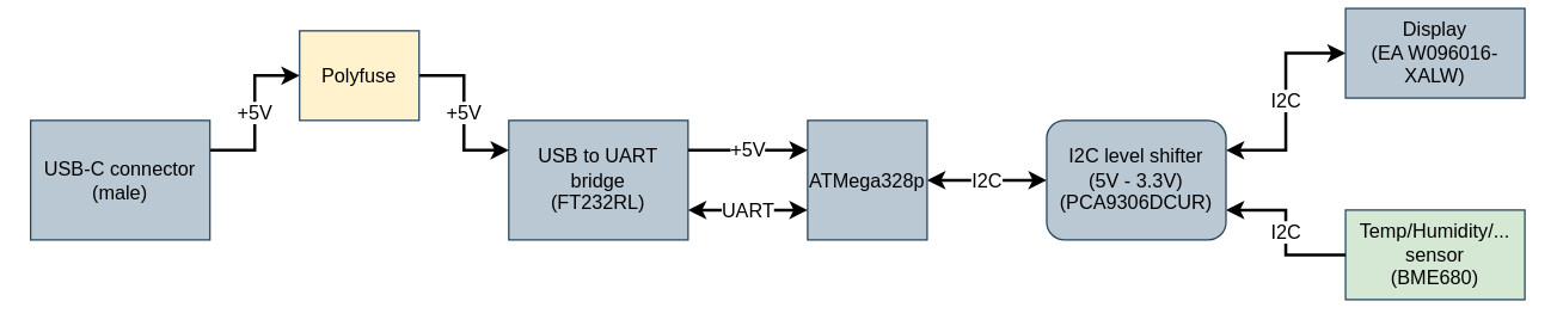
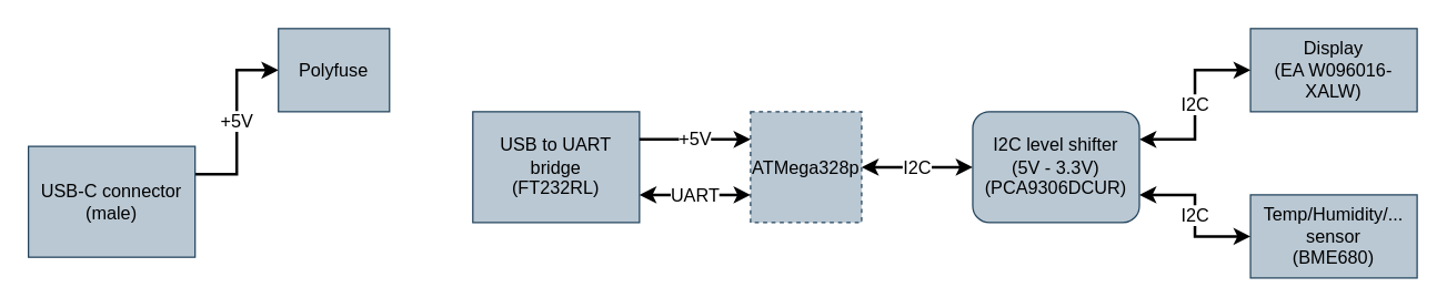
  <mxCell id="0" />
  <mxCell id="1" parent="0" />
- <mxCell id="2" value="ATMega328p" style="whiteSpace=wrap;html=1;aspect=fixed;fillColor=#bac8d3;strokeColor=#23445d;fontSize=13;" parent="1" vertex="1"><mxGeometry x="540" y="80" width="80" height="80" as="geometry" /></mxCell>
+ <mxCell id="2" value="ATMega328p" style="whiteSpace=wrap;html=1;aspect=fixed;fillColor=#bac8d3;strokeColor=#23445d;fontSize=13;dashed=1;" parent="1" vertex="1"><mxGeometry x="540" y="80" width="80" height="80" as="geometry" /></mxCell>
  <mxCell id="3" value="+5V" style="edgeStyle=orthogonalEdgeStyle;rounded=0;orthogonalLoop=1;jettySize=auto;html=1;exitX=1;exitY=0.25;exitDx=0;exitDy=0;entryX=0;entryY=0.5;entryDx=0;entryDy=0;strokeWidth=2;fontSize=13;" parent="1" source="4" target="7" edge="1"><mxGeometry relative="1" as="geometry" /></mxCell>
- <mxCell id="4" value="USB-C connector&lt;br style=&quot;font-size: 13px;&quot;&gt;(male)" style="rounded=0;whiteSpace=wrap;html=1;fillColor=#bac8d3;strokeColor=#23445d;fontSize=13;" parent="1" vertex="1"><mxGeometry x="20" y="80" width="120" height="80" as="geometry" /></mxCell>
+ <mxCell id="4" value="USB-C connector&lt;br style=&quot;font-size: 13px;&quot;&gt;(male)" style="rounded=0;whiteSpace=wrap;html=1;fillColor=#bac8d3;strokeColor=#23445d;fontSize=13;" parent="1" vertex="1"><mxGeometry x="20" y="105" width="120" height="80" as="geometry" /></mxCell>
  <mxCell id="5" value="USB to UART bridge&lt;br style=&quot;font-size: 13px;&quot;&gt;(FT232RL)" style="rounded=0;whiteSpace=wrap;html=1;fillColor=#bac8d3;strokeColor=#23445d;fontSize=13;" parent="1" vertex="1"><mxGeometry x="340" y="80" width="120" height="80" as="geometry" /></mxCell>
- <mxCell id="6" value="+5V" style="edgeStyle=orthogonalEdgeStyle;rounded=0;orthogonalLoop=1;jettySize=auto;html=1;exitX=1;exitY=0.5;exitDx=0;exitDy=0;entryX=0;entryY=0.25;entryDx=0;entryDy=0;strokeWidth=2;fontSize=13;" parent="1" source="7" target="5" edge="1"><mxGeometry relative="1" as="geometry" /></mxCell>
- <mxCell id="7" value="Polyfuse" style="rounded=0;whiteSpace=wrap;html=1;fillColor=#fff2cc;strokeColor=#23445d;fontSize=13;" parent="1" vertex="1"><mxGeometry x="200" y="20" width="80" height="60" as="geometry" /></mxCell>
+ <mxCell id="7" value="Polyfuse" style="rounded=0;whiteSpace=wrap;html=1;fillColor=#bac8d3;strokeColor=#23445d;fontSize=13;" parent="1" vertex="1"><mxGeometry x="200" y="20" width="80" height="60" as="geometry" /></mxCell>
  <mxCell id="8" value="UART" style="endArrow=classic;html=1;rounded=0;startArrow=classic;startFill=1;strokeWidth=2;exitX=0;exitY=0.75;exitDx=0;exitDy=0;fontSize=13;" parent="1" source="2" edge="1"><mxGeometry width="50" height="50" relative="1" as="geometry"><mxPoint x="460" y="100" as="sourcePoint" /><mxPoint x="460" y="140" as="targetPoint" /></mxGeometry></mxCell>
  <mxCell id="9" value="+5V" style="endArrow=none;html=1;rounded=0;strokeWidth=2;exitX=0;exitY=0.25;exitDx=0;exitDy=0;startArrow=classic;startFill=1;endFill=0;fontSize=13;" parent="1" source="2" edge="1"><mxGeometry width="50" height="50" relative="1" as="geometry"><mxPoint x="420" y="100" as="sourcePoint" /><mxPoint x="460" y="100" as="targetPoint" /></mxGeometry></mxCell>
  <mxCell id="10" value="I2C" style="edgeStyle=orthogonalEdgeStyle;rounded=0;orthogonalLoop=1;jettySize=auto;html=1;startArrow=classic;startFill=1;endArrow=classic;endFill=1;strokeWidth=2;exitX=1;exitY=0.5;exitDx=0;exitDy=0;entryX=0;entryY=0.5;entryDx=0;entryDy=0;fontSize=13;" parent="1" source="2" target="15" edge="1"><mxGeometry relative="1" as="geometry"><mxPoint x="680" y="280" as="sourcePoint" /></mxGeometry></mxCell>
- <mxCell id="11" value="Temp/Humidity/... sensor&lt;br style=&quot;font-size: 13px;&quot;&gt;(BME680)" style="rounded=0;whiteSpace=wrap;html=1;fillColor=#d5e8d4;strokeColor=#23445d;fontSize=13;" parent="1" vertex="1"><mxGeometry x="900" y="140" width="120" height="60" as="geometry" /></mxCell>
- <mxCell id="12" value="Display&lt;br style=&quot;font-size: 13px;&quot;&gt;(EA W096016-XALW)" style="rounded=0;whiteSpace=wrap;html=1;fillColor=#bac8d3;strokeColor=#23445d;fontSize=13;" parent="1" vertex="1"><mxGeometry x="900" y="5" width="120" height="60" as="geometry" /></mxCell>
- <mxCell id="13" value="I2C" style="edgeStyle=orthogonalEdgeStyle;rounded=0;orthogonalLoop=1;jettySize=auto;html=1;exitX=1;exitY=0.75;exitDx=0;exitDy=0;entryX=0;entryY=0.5;entryDx=0;entryDy=0;startArrow=classic;startFill=1;endArrow=none;endFill=1;strokeWidth=2;fontSize=13;" parent="1" source="15" target="11" edge="1"><mxGeometry relative="1" as="geometry" /></mxCell>
+ <mxCell id="11" value="Temp/Humidity/... sensor&lt;br style=&quot;font-size: 13px;&quot;&gt;(BME680)" style="rounded=0;whiteSpace=wrap;html=1;fillColor=#bac8d3;strokeColor=#23445d;fontSize=13;" parent="1" vertex="1"><mxGeometry x="900" y="140" width="120" height="60" as="geometry" /></mxCell>
+ <mxCell id="12" value="Display&lt;br style=&quot;font-size: 13px;&quot;&gt;(EA W096016-XALW)" style="rounded=0;whiteSpace=wrap;html=1;fillColor=#bac8d3;strokeColor=#23445d;fontSize=13;" parent="1" vertex="1"><mxGeometry x="900" y="20" width="120" height="60" as="geometry" /></mxCell>
+ <mxCell id="13" value="I2C" style="edgeStyle=orthogonalEdgeStyle;rounded=0;orthogonalLoop=1;jettySize=auto;html=1;exitX=1;exitY=0.75;exitDx=0;exitDy=0;entryX=0;entryY=0.5;entryDx=0;entryDy=0;startArrow=classic;startFill=1;endArrow=classic;endFill=1;strokeWidth=2;fontSize=13;" parent="1" source="15" target="11" edge="1"><mxGeometry relative="1" as="geometry" /></mxCell>
  <mxCell id="14" value="I2C" style="edgeStyle=orthogonalEdgeStyle;rounded=0;orthogonalLoop=1;jettySize=auto;html=1;exitX=1;exitY=0.25;exitDx=0;exitDy=0;entryX=0;entryY=0.5;entryDx=0;entryDy=0;startArrow=classic;startFill=1;endArrow=classic;endFill=1;strokeWidth=2;fontSize=13;" parent="1" source="15" target="12" edge="1"><mxGeometry relative="1" as="geometry" /></mxCell>
  <mxCell id="15" value="I2C level shifter&lt;br style=&quot;font-size: 13px;&quot;&gt;(5V - 3.3V)&lt;br style=&quot;font-size: 13px;&quot;&gt;(PCA9306DCUR)" style="whiteSpace=wrap;html=1;fillColor=#bac8d3;strokeColor=#23445d;fontSize=13;rounded=1;" parent="1" vertex="1"><mxGeometry x="700" y="80" width="120" height="80" as="geometry" /></mxCell>
